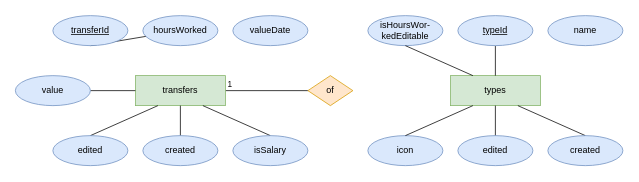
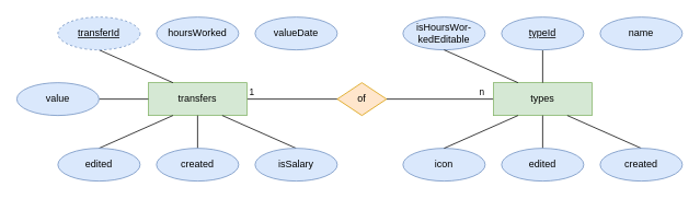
  <mxCell id="0" />
  <mxCell id="1" parent="0" />
  <mxCell id="2" style="rounded=0;orthogonalLoop=1;jettySize=auto;html=1;exitX=1;exitY=0.5;exitDx=0;exitDy=0;entryX=0;entryY=0.5;entryDx=0;entryDy=0;endArrow=none;startFill=0;" parent="1" source="4" target="27" edge="1"><mxGeometry relative="1" as="geometry"><mxPoint x="480" y="120" as="targetPoint" /></mxGeometry></mxCell>
  <mxCell id="3" value="1" style="edgeLabel;html=1;align=center;verticalAlign=middle;resizable=0;points=[];labelBackgroundColor=none;" parent="2" vertex="1" connectable="0"><mxGeometry x="0.021" y="1" relative="1" as="geometry"><mxPoint x="-51" y="-9" as="offset" /></mxGeometry></mxCell>
  <mxCell id="4" value="transfers" style="rounded=0;whiteSpace=wrap;html=1;fillColor=#d5e8d4;strokeColor=#82b366;" parent="1" vertex="1"><mxGeometry x="180" y="100" width="120" height="40" as="geometry" /></mxCell>
  <mxCell id="5" style="rounded=0;orthogonalLoop=1;jettySize=auto;html=1;exitX=1;exitY=0.5;exitDx=0;exitDy=0;entryX=0;entryY=0.5;entryDx=0;entryDy=0;endArrow=none;startFill=0;" parent="1" source="6" target="4" edge="1"><mxGeometry relative="1" as="geometry" /></mxCell>
  <mxCell id="6" value="value" style="ellipse;whiteSpace=wrap;html=1;fillColor=#dae8fc;strokeColor=#6c8ebf;" parent="1" vertex="1"><mxGeometry x="20" y="100" width="100" height="40" as="geometry" /></mxCell>
  <mxCell id="7" value="hoursWorked" style="ellipse;whiteSpace=wrap;html=1;fillColor=#dae8fc;strokeColor=#6c8ebf;" parent="1" vertex="1"><mxGeometry x="190" y="20" width="100" height="40" as="geometry" /></mxCell>
  <mxCell id="8" value="valueDate" style="ellipse;whiteSpace=wrap;html=1;fillColor=#dae8fc;strokeColor=#6c8ebf;" parent="1" vertex="1"><mxGeometry x="310" y="20" width="100" height="40" as="geometry" /></mxCell>
  <mxCell id="9" style="rounded=0;orthogonalLoop=1;jettySize=auto;html=1;exitX=0.5;exitY=0;exitDx=0;exitDy=0;entryX=0.5;entryY=1;entryDx=0;entryDy=0;endArrow=none;startFill=0;" parent="1" source="10" target="4" edge="1"><mxGeometry relative="1" as="geometry" /></mxCell>
  <mxCell id="10" value="created" style="ellipse;whiteSpace=wrap;html=1;fillColor=#dae8fc;strokeColor=#6c8ebf;" parent="1" vertex="1"><mxGeometry x="190" y="180" width="100" height="40" as="geometry" /></mxCell>
  <mxCell id="11" style="rounded=0;orthogonalLoop=1;jettySize=auto;html=1;exitX=0.5;exitY=0;exitDx=0;exitDy=0;endArrow=none;startFill=0;entryX=0.75;entryY=1;entryDx=0;entryDy=0;" parent="1" source="12" edge="1" target="4"><mxGeometry relative="1" as="geometry"><mxPoint x="240" y="140" as="targetPoint" /></mxGeometry></mxCell>
  <mxCell id="12" value="isSalary" style="ellipse;whiteSpace=wrap;html=1;fillColor=#dae8fc;strokeColor=#6c8ebf;" parent="1" vertex="1"><mxGeometry x="310" y="180" width="100" height="40" as="geometry" /></mxCell>
- <mxCell id="13" style="rounded=0;orthogonalLoop=1;jettySize=auto;html=1;exitX=0.5;exitY=1;exitDx=0;exitDy=0;endArrow=none;startFill=0;" parent="1" source="14" target="7" edge="1"><mxGeometry relative="1" as="geometry" /></mxCell>
- <mxCell id="14" value="transferId" style="ellipse;whiteSpace=wrap;html=1;fontStyle=4;fillColor=#dae8fc;strokeColor=#6c8ebf;" parent="1" vertex="1"><mxGeometry x="70" y="20" width="100" height="40" as="geometry" /></mxCell>
+ <mxCell id="13" style="rounded=0;orthogonalLoop=1;jettySize=auto;html=1;exitX=0.5;exitY=1;exitDx=0;exitDy=0;entryX=0.25;entryY=0;entryDx=0;entryDy=0;endArrow=none;startFill=0;" parent="1" source="14" target="4" edge="1"><mxGeometry relative="1" as="geometry" /></mxCell>
+ <mxCell id="14" value="transferId" style="ellipse;whiteSpace=wrap;html=1;fontStyle=4;fillColor=#dae8fc;strokeColor=#6c8ebf;dashed=1;" parent="1" vertex="1"><mxGeometry x="70" y="20" width="100" height="40" as="geometry" /></mxCell>
  <mxCell id="15" style="rounded=0;orthogonalLoop=1;jettySize=auto;html=1;exitX=0.5;exitY=0;exitDx=0;exitDy=0;entryX=0.25;entryY=1;entryDx=0;entryDy=0;endArrow=none;startFill=0;" parent="1" source="16" target="4" edge="1"><mxGeometry relative="1" as="geometry" /></mxCell>
  <mxCell id="16" value="edited" style="ellipse;whiteSpace=wrap;html=1;fillColor=#dae8fc;strokeColor=#6c8ebf;" parent="1" vertex="1"><mxGeometry x="70" y="180" width="100" height="40" as="geometry" /></mxCell>
+ <mxCell id="17" style="rounded=0;orthogonalLoop=1;jettySize=auto;html=1;exitX=0;exitY=0.5;exitDx=0;exitDy=0;entryX=1;entryY=0.5;entryDx=0;entryDy=0;endArrow=none;startFill=0;" parent="1" source="19" target="27" edge="1"><mxGeometry relative="1" as="geometry" /></mxCell>
+ <mxCell id="18" value="n" style="edgeLabel;html=1;align=center;verticalAlign=middle;resizable=0;points=[];labelBackgroundColor=none;" parent="17" vertex="1" connectable="0"><mxGeometry x="-0.081" relative="1" as="geometry"><mxPoint x="45" y="-10" as="offset" /></mxGeometry></mxCell>
  <mxCell id="19" value="types" style="rounded=0;whiteSpace=wrap;html=1;fillColor=#d5e8d4;strokeColor=#82b366;" parent="1" vertex="1"><mxGeometry x="600" y="100" width="120" height="40" as="geometry" /></mxCell>
  <mxCell id="20" style="rounded=0;orthogonalLoop=1;jettySize=auto;html=1;exitX=0.5;exitY=1;exitDx=0;exitDy=0;entryX=0.5;entryY=0;entryDx=0;entryDy=0;endArrow=none;startFill=0;" parent="1" source="21" target="19" edge="1"><mxGeometry relative="1" as="geometry" /></mxCell>
  <mxCell id="21" value="typeId" style="ellipse;whiteSpace=wrap;html=1;fontStyle=4;fillColor=#dae8fc;strokeColor=#6c8ebf;" parent="1" vertex="1"><mxGeometry x="610" y="20" width="100" height="40" as="geometry" /></mxCell>
  <mxCell id="22" style="rounded=0;orthogonalLoop=1;jettySize=auto;html=1;exitX=0.5;exitY=0;exitDx=0;exitDy=0;entryX=0.75;entryY=1;entryDx=0;entryDy=0;endArrow=none;startFill=0;" parent="1" source="23" target="19" edge="1"><mxGeometry relative="1" as="geometry" /></mxCell>
  <mxCell id="23" value="created" style="ellipse;whiteSpace=wrap;html=1;fillColor=#dae8fc;strokeColor=#6c8ebf;" parent="1" vertex="1"><mxGeometry x="730" y="180" width="100" height="40" as="geometry" /></mxCell>
  <mxCell id="24" style="rounded=0;orthogonalLoop=1;jettySize=auto;html=1;exitX=0.5;exitY=0;exitDx=0;exitDy=0;entryX=0.5;entryY=1;entryDx=0;entryDy=0;endArrow=none;startFill=0;" parent="1" source="25" target="19" edge="1"><mxGeometry relative="1" as="geometry" /></mxCell>
  <mxCell id="25" value="edited" style="ellipse;whiteSpace=wrap;html=1;fillColor=#dae8fc;strokeColor=#6c8ebf;" parent="1" vertex="1"><mxGeometry x="610" y="180" width="100" height="40" as="geometry" /></mxCell>
  <mxCell id="26" value="name" style="ellipse;whiteSpace=wrap;html=1;fillColor=#dae8fc;strokeColor=#6c8ebf;" parent="1" vertex="1"><mxGeometry x="730" y="20" width="100" height="40" as="geometry" /></mxCell>
  <mxCell id="27" value="of" style="rhombus;whiteSpace=wrap;html=1;fillColor=#ffe6cc;strokeColor=#d79b00;" parent="1" vertex="1"><mxGeometry x="410" y="100" width="60" height="40" as="geometry" /></mxCell>
  <mxCell id="28" value="icon" style="ellipse;whiteSpace=wrap;html=1;fillColor=#dae8fc;strokeColor=#6c8ebf;" vertex="1" parent="1"><mxGeometry x="490" y="180" width="100" height="40" as="geometry" /></mxCell>
  <mxCell id="29" value="&lt;div&gt;isHoursWor-&lt;/div&gt;&lt;div&gt;kedEditable&lt;/div&gt;" style="ellipse;whiteSpace=wrap;html=1;fillColor=#dae8fc;strokeColor=#6c8ebf;" vertex="1" parent="1"><mxGeometry x="490" y="20" width="100" height="40" as="geometry" /></mxCell>
  <mxCell id="30" style="rounded=0;orthogonalLoop=1;jettySize=auto;html=1;exitX=0.25;exitY=0;exitDx=0;exitDy=0;endArrow=none;startFill=0;entryX=0.5;entryY=1;entryDx=0;entryDy=0;" edge="1" parent="1" source="19" target="29"><mxGeometry relative="1" as="geometry"><mxPoint x="540" y="120" as="targetPoint" /><mxPoint x="630" y="80" as="sourcePoint" /></mxGeometry></mxCell>
  <mxCell id="31" style="rounded=0;orthogonalLoop=1;jettySize=auto;html=1;exitX=0.25;exitY=1;exitDx=0;exitDy=0;endArrow=none;startFill=0;entryX=0.5;entryY=0;entryDx=0;entryDy=0;" edge="1" parent="1" source="19" target="28"><mxGeometry relative="1" as="geometry"><mxPoint x="590" y="80" as="targetPoint" /><mxPoint x="680" y="120" as="sourcePoint" /></mxGeometry></mxCell>
